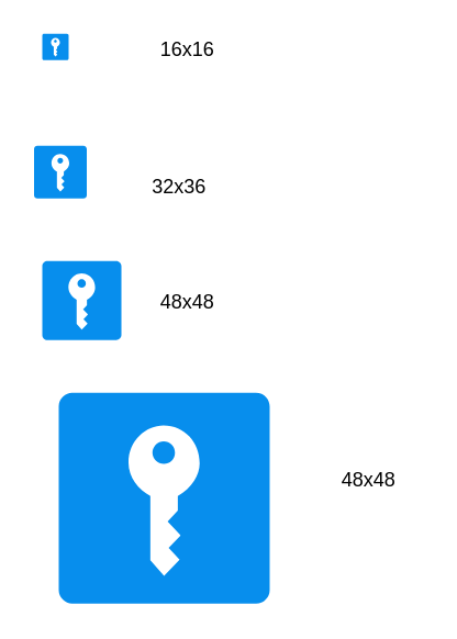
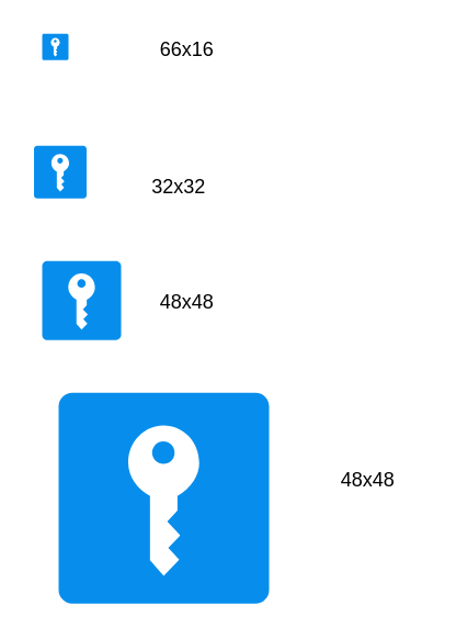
  <mxCell id="0" />
  <mxCell id="1" parent="0" />
  <mxCell id="2" value="" style="group" vertex="1" connectable="0" parent="1"><mxGeometry x="25" y="158" width="120" height="48" as="geometry" /></mxCell>
  <mxCell id="3" value="" style="pointerEvents=1;shadow=0;dashed=0;html=1;strokeColor=none;fillColor=#078EED;labelPosition=center;verticalLabelPosition=bottom;verticalAlign=top;outlineConnect=0;align=center;shape=mxgraph.office.security.management_role;" parent="2" vertex="1"><mxGeometry width="48" height="48" as="geometry" /></mxCell>
  <mxCell id="4" value="48x48&lt;br&gt;" style="text;html=1;resizable=0;points=[];autosize=1;align=left;verticalAlign=top;spacingTop=-4;" vertex="1" parent="2"><mxGeometry x="70" y="15" width="50" height="20" as="geometry" /></mxCell>
  <mxCell id="5" value="" style="group" vertex="1" connectable="0" parent="1"><mxGeometry x="20" y="88" width="120" height="48" as="geometry" /></mxCell>
  <mxCell id="6" value="" style="pointerEvents=1;shadow=0;dashed=0;html=1;strokeColor=none;fillColor=#078EED;labelPosition=center;verticalLabelPosition=bottom;verticalAlign=top;outlineConnect=0;align=center;shape=mxgraph.office.security.management_role;" vertex="1" parent="5"><mxGeometry width="32" height="32" as="geometry" /></mxCell>
- <mxCell id="7" value="32x36&lt;br&gt;" style="text;html=1;resizable=0;points=[];autosize=1;align=left;verticalAlign=top;spacingTop=-4;" vertex="1" parent="5"><mxGeometry x="70" y="15" width="50" height="20" as="geometry" /></mxCell>
+ <mxCell id="7" value="32x32&lt;br&gt;" style="text;html=1;resizable=0;points=[];autosize=1;align=left;verticalAlign=top;spacingTop=-4;" vertex="1" parent="5"><mxGeometry x="70" y="15" width="50" height="20" as="geometry" /></mxCell>
  <mxCell id="8" value="" style="group" vertex="1" connectable="0" parent="1"><mxGeometry x="35" y="238" width="120" height="48" as="geometry" /></mxCell>
  <mxCell id="9" value="" style="pointerEvents=1;shadow=0;dashed=0;html=1;strokeColor=none;fillColor=#078EED;labelPosition=center;verticalLabelPosition=bottom;verticalAlign=top;outlineConnect=0;align=center;shape=mxgraph.office.security.management_role;" vertex="1" parent="8"><mxGeometry width="128" height="128" as="geometry" /></mxCell>
  <mxCell id="10" value="" style="group" vertex="1" connectable="0" parent="1"><mxGeometry x="25" y="20" width="120" height="48" as="geometry" /></mxCell>
  <mxCell id="11" value="" style="pointerEvents=1;shadow=0;dashed=0;html=1;strokeColor=none;fillColor=#078EED;labelPosition=center;verticalLabelPosition=bottom;verticalAlign=top;outlineConnect=0;align=center;shape=mxgraph.office.security.management_role;" vertex="1" parent="10"><mxGeometry width="16" height="16" as="geometry" /></mxCell>
- <mxCell id="12" value="16x16&lt;br&gt;" style="text;html=1;resizable=0;points=[];autosize=1;align=left;verticalAlign=top;spacingTop=-4;" vertex="1" parent="10"><mxGeometry x="70" width="50" height="20" as="geometry" /></mxCell>
+ <mxCell id="12" value="66x16&lt;br&gt;" style="text;html=1;resizable=0;points=[];autosize=1;align=left;verticalAlign=top;spacingTop=-4;" vertex="1" parent="10"><mxGeometry x="70" width="50" height="20" as="geometry" /></mxCell>
  <mxCell id="13" value="48x48&lt;br&gt;" style="text;html=1;resizable=0;points=[];autosize=1;align=left;verticalAlign=top;spacingTop=-4;" vertex="1" parent="1"><mxGeometry x="205" y="281" width="50" height="20" as="geometry" /></mxCell>
